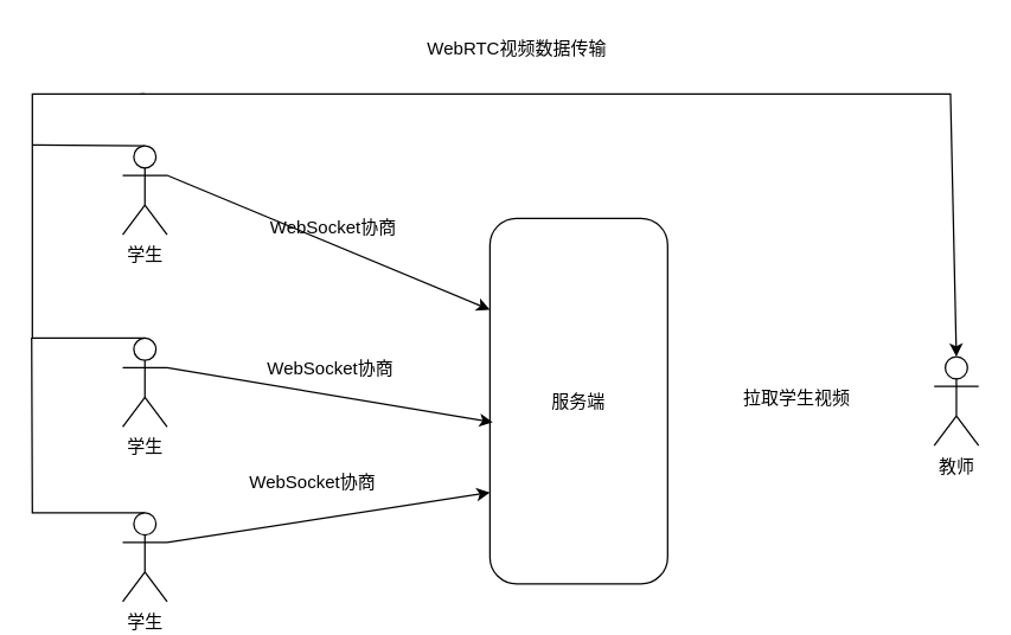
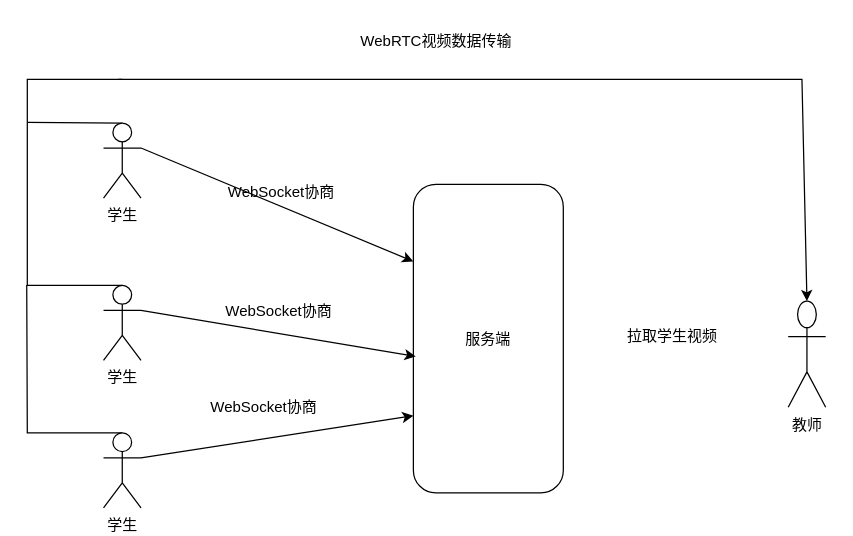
  <mxCell id="0" />
  <mxCell id="1" parent="0" />
  <mxCell id="2" style="edgeStyle=none;html=1;exitX=1;exitY=0.333;exitDx=0;exitDy=0;exitPerimeter=0;entryX=0;entryY=0.25;entryDx=0;entryDy=0;strokeColor=#000000;fontColor=#000000;" parent="1" source="5" target="6" edge="1"><mxGeometry relative="1" as="geometry" /></mxCell>
  <mxCell id="3" style="edgeStyle=none;html=1;entryX=0.5;entryY=0;entryDx=0;entryDy=0;entryPerimeter=0;strokeColor=#000000;fontColor=#000000;rounded=0;" parent="1" target="7" edge="1"><mxGeometry relative="1" as="geometry"><Array as="points"><mxPoint x="641" y="63" /></Array><mxPoint x="94" y="63" as="sourcePoint" /></mxGeometry></mxCell>
  <mxCell id="4" style="edgeStyle=none;rounded=0;html=1;exitX=0.5;exitY=0;exitDx=0;exitDy=0;exitPerimeter=0;strokeColor=#000000;fontColor=#000000;startArrow=none;startFill=0;endArrow=none;endFill=0;" parent="1" source="5" edge="1"><mxGeometry relative="1" as="geometry"><mxPoint x="21.409" y="97.429" as="targetPoint" /></mxGeometry></mxCell>
  <mxCell id="5" value="学生" style="shape=umlActor;verticalLabelPosition=bottom;verticalAlign=top;html=1;strokeColor=#000000;fontColor=#000000;" parent="1" vertex="1"><mxGeometry x="82" y="98" width="30" height="60" as="geometry" /></mxCell>
  <mxCell id="6" value="&lt;font color=&quot;#000000&quot;&gt;服务端&lt;/font&gt;" style="whiteSpace=wrap;html=1;strokeColor=#000000;fontColor=#FFFFFF;rounded=1;" parent="1" vertex="1"><mxGeometry x="330" y="147" width="120" height="247" as="geometry" /></mxCell>
- <mxCell id="7" value="教师" style="shape=umlActor;verticalLabelPosition=bottom;verticalAlign=top;html=1;strokeColor=#000000;fontColor=#000000;" parent="1" vertex="1"><mxGeometry x="630" y="240.5" width="30" height="60" as="geometry" /></mxCell>
+ <mxCell id="7" value="教师" style="shape=umlActor;verticalLabelPosition=bottom;verticalAlign=top;html=1;strokeColor=#000000;fontColor=#000000;" parent="1" vertex="1"><mxGeometry x="630" y="240.5" width="30" height="85" as="geometry" /></mxCell>
  <mxCell id="8" style="edgeStyle=none;rounded=0;html=1;exitX=1;exitY=0.333;exitDx=0;exitDy=0;exitPerimeter=0;entryX=0.016;entryY=0.558;entryDx=0;entryDy=0;entryPerimeter=0;strokeColor=#000000;fontColor=#000000;" parent="1" source="10" target="6" edge="1"><mxGeometry relative="1" as="geometry" /></mxCell>
  <mxCell id="9" style="edgeStyle=none;rounded=0;html=1;exitX=0.5;exitY=0;exitDx=0;exitDy=0;exitPerimeter=0;strokeColor=#000000;fontColor=#000000;startArrow=none;startFill=0;endArrow=none;endFill=0;" parent="1" source="10" edge="1"><mxGeometry relative="1" as="geometry"><mxPoint x="97" y="63" as="targetPoint" /><Array as="points"><mxPoint x="21" y="228" /><mxPoint x="21" y="63" /></Array></mxGeometry></mxCell>
  <mxCell id="10" value="学生" style="shape=umlActor;verticalLabelPosition=bottom;verticalAlign=top;html=1;strokeColor=#000000;fontColor=#000000;" parent="1" vertex="1"><mxGeometry x="82" y="228" width="30" height="60" as="geometry" /></mxCell>
  <mxCell id="11" style="edgeStyle=none;rounded=0;html=1;exitX=1;exitY=0.333;exitDx=0;exitDy=0;exitPerimeter=0;entryX=0;entryY=0.75;entryDx=0;entryDy=0;strokeColor=#000000;fontColor=#000000;" parent="1" source="13" target="6" edge="1"><mxGeometry relative="1" as="geometry" /></mxCell>
  <mxCell id="12" style="edgeStyle=none;html=1;exitX=0.5;exitY=0;exitDx=0;exitDy=0;exitPerimeter=0;fontColor=#000000;startArrow=none;startFill=0;endArrow=none;endFill=0;rounded=0;strokeColor=#000000;" parent="1" source="13" edge="1"><mxGeometry relative="1" as="geometry"><mxPoint x="20.533" y="227.646" as="targetPoint" /><Array as="points"><mxPoint x="21" y="346" /></Array></mxGeometry></mxCell>
  <mxCell id="13" value="学生" style="shape=umlActor;verticalLabelPosition=bottom;verticalAlign=top;html=1;strokeColor=#000000;fontColor=#000000;" parent="1" vertex="1"><mxGeometry x="82" y="346" width="30" height="60" as="geometry" /></mxCell>
  <mxCell id="14" value="拉取学生视频" style="text;html=1;align=center;verticalAlign=middle;resizable=0;points=[];autosize=1;strokeColor=none;fillColor=none;fontColor=#000000;" parent="1" vertex="1"><mxGeometry x="492" y="256" width="90" height="26" as="geometry" /></mxCell>
  <mxCell id="15" value="WebSocket协商" style="text;html=1;align=center;verticalAlign=middle;resizable=0;points=[];autosize=1;strokeColor=none;fillColor=none;fontColor=#000000;" parent="1" vertex="1"><mxGeometry x="172" y="141" width="103" height="26" as="geometry" /></mxCell>
  <mxCell id="16" value="WebRTC视频数据传输" style="text;html=1;align=center;verticalAlign=middle;resizable=0;points=[];autosize=1;strokeColor=none;fillColor=none;fontColor=#000000;" parent="1" vertex="1"><mxGeometry x="278" y="20" width="139" height="26" as="geometry" /></mxCell>
  <mxCell id="17" value="WebSocket协商" style="text;html=1;align=center;verticalAlign=middle;resizable=0;points=[];autosize=1;strokeColor=none;fillColor=none;fontColor=#000000;" parent="1" vertex="1"><mxGeometry x="170" y="236" width="103" height="26" as="geometry" /></mxCell>
  <mxCell id="18" value="WebSocket协商" style="text;html=1;align=center;verticalAlign=middle;resizable=0;points=[];autosize=1;strokeColor=none;fillColor=none;fontColor=#000000;" parent="1" vertex="1"><mxGeometry x="158" y="313" width="103" height="26" as="geometry" /></mxCell>
